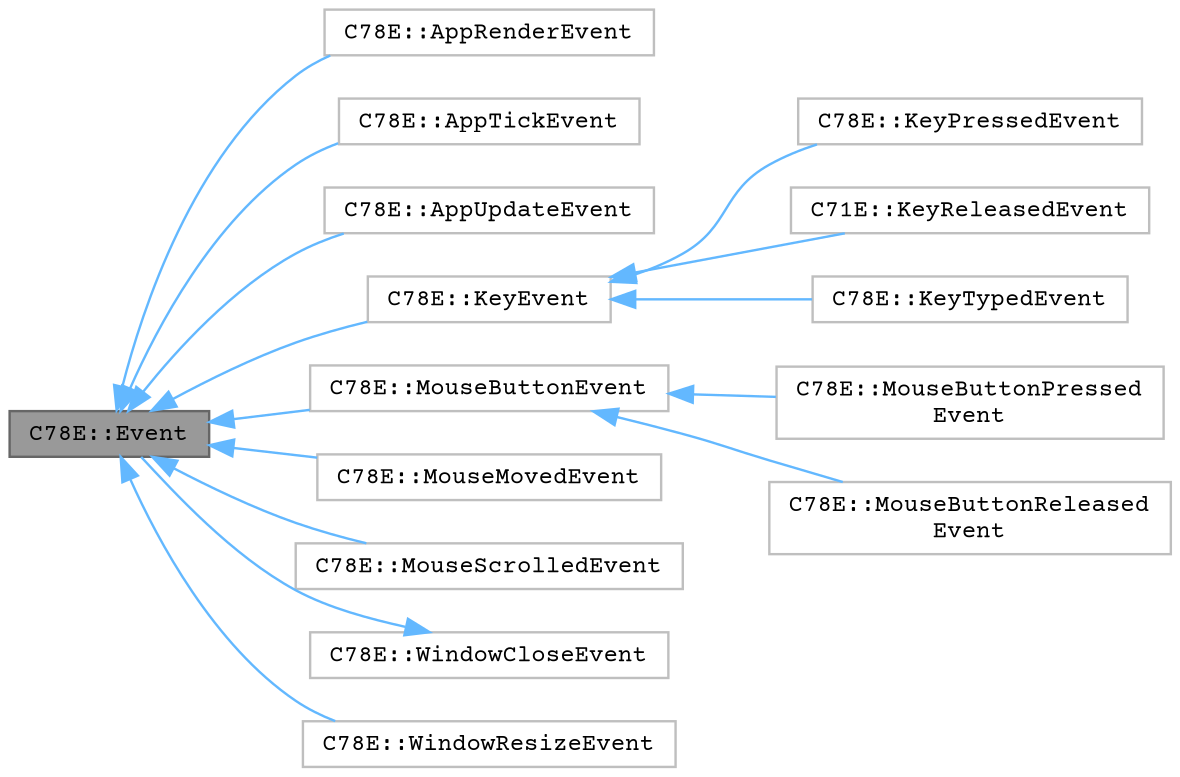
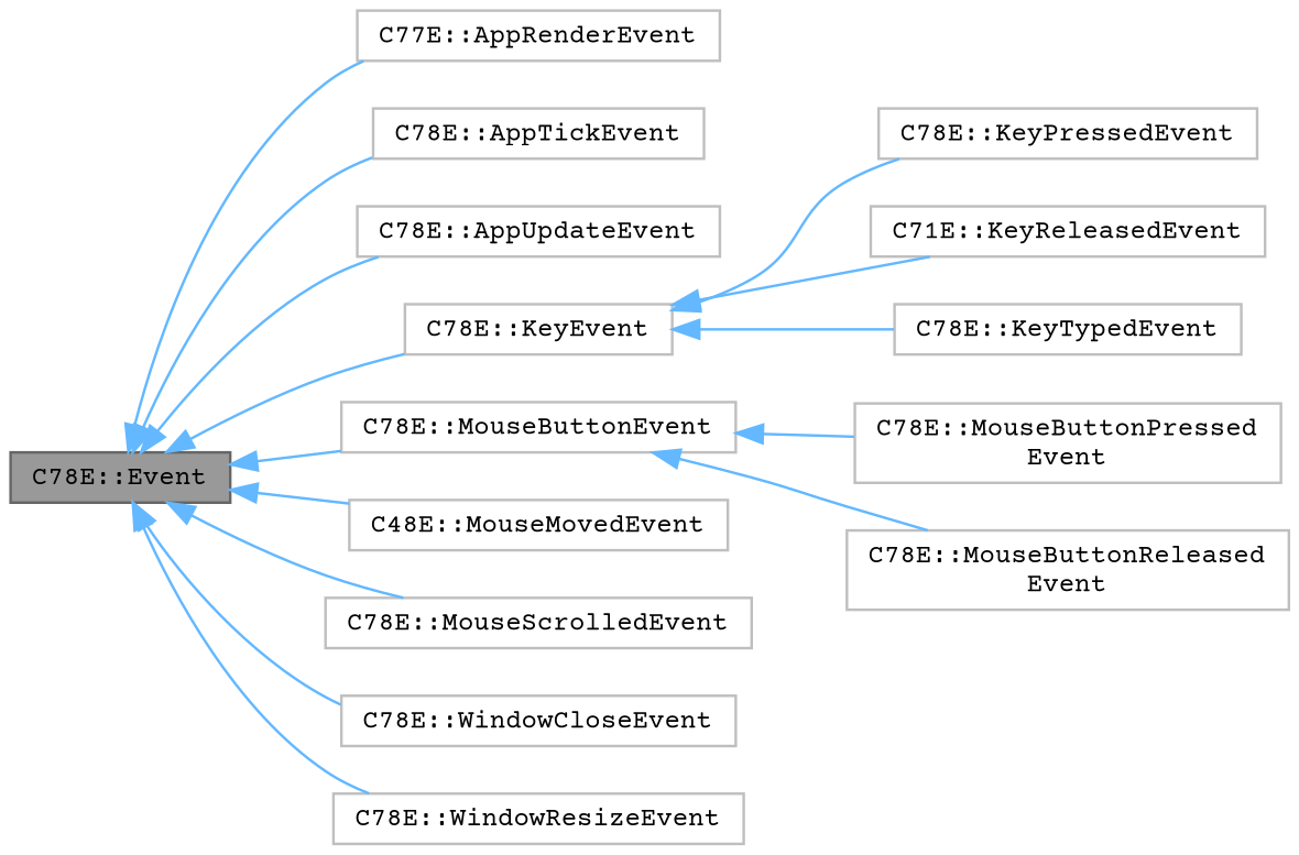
  digraph {
    fontname="Courier Prime"
    rankdir=LR
    node [color=grey75 fillcolor=white fontname="Courier Prime" fontsize=10 shape=box style=filled]
    edge [color=steelblue1 dir=back fontname="Courier Prime" fontsize=10 labelfontname=Helvetica labelfontsize=10 style=solid]
    n1 [color=gray40 fillcolor=grey60 fontcolor=black height=0.2 label="C78E::Event" width=0.4]
-   n2 [height=0.2 label="C78E::AppRenderEvent" width=0.4]
+   n2 [height=0.2 label="C77E::AppRenderEvent" width=0.4]
    n3 [height=0.2 label="C78E::AppTickEvent" width=0.4]
    n4 [height=0.2 label="C78E::AppUpdateEvent" width=0.4]
    n5 [height=0.2 label="C78E::KeyEvent" width=0.4]
    n6 [height=0.2 label="C78E::MouseButtonEvent" width=0.4]
-   n7 [height=0.2 label="C78E::MouseMovedEvent" width=0.4]
+   n7 [height=0.2 label="C48E::MouseMovedEvent" width=0.4]
    n8 [height=0.2 label="C78E::MouseScrolledEvent" width=0.4]
    n9 [height=0.2 label="C78E::WindowCloseEvent" width=0.4]
    n10 [height=0.2 label="C78E::WindowResizeEvent" width=0.4]
    n11 [height=0.2 label="C78E::KeyPressedEvent" width=0.4]
    n12 [height=0.2 label="C71E::KeyReleasedEvent" width=0.4]
    n13 [height=0.2 label="C78E::KeyTypedEvent" width=0.4]
    n14 [height=0.2 label="C78E::MouseButtonPressed\lEvent" width=0.4]
    n15 [height=0.2 label="C78E::MouseButtonReleased\lEvent" width=0.4]
    n1 -> n2
    n1 -> n3
    n1 -> n4
    n1 -> n5
    n1 -> n6
    n1 -> n7
    n1 -> n8
-   n9 -> n1
+   n1 -> n9
    n1 -> n10
    n5 -> n11
    n5 -> n12
    n5 -> n13
    n6 -> n14
    n6 -> n15
  }
